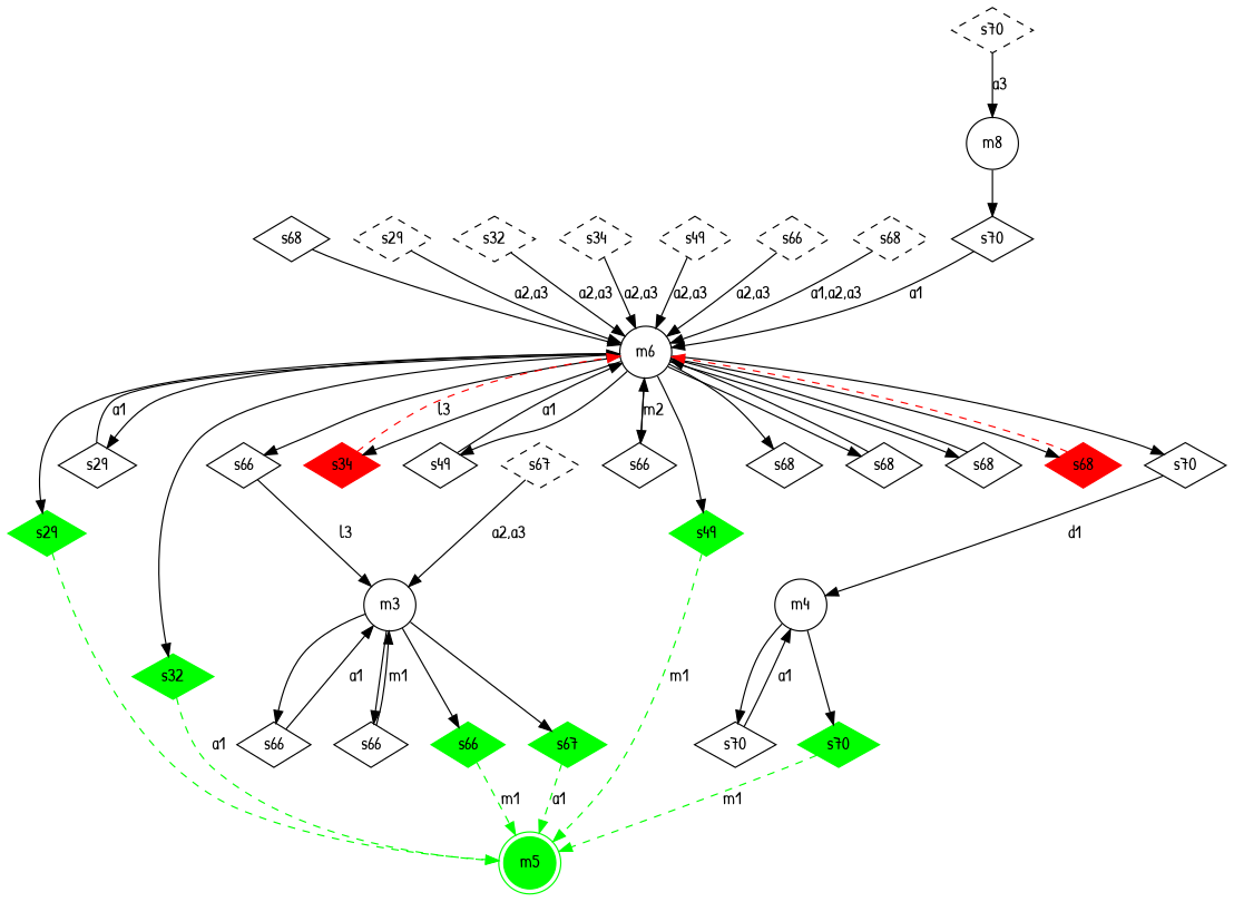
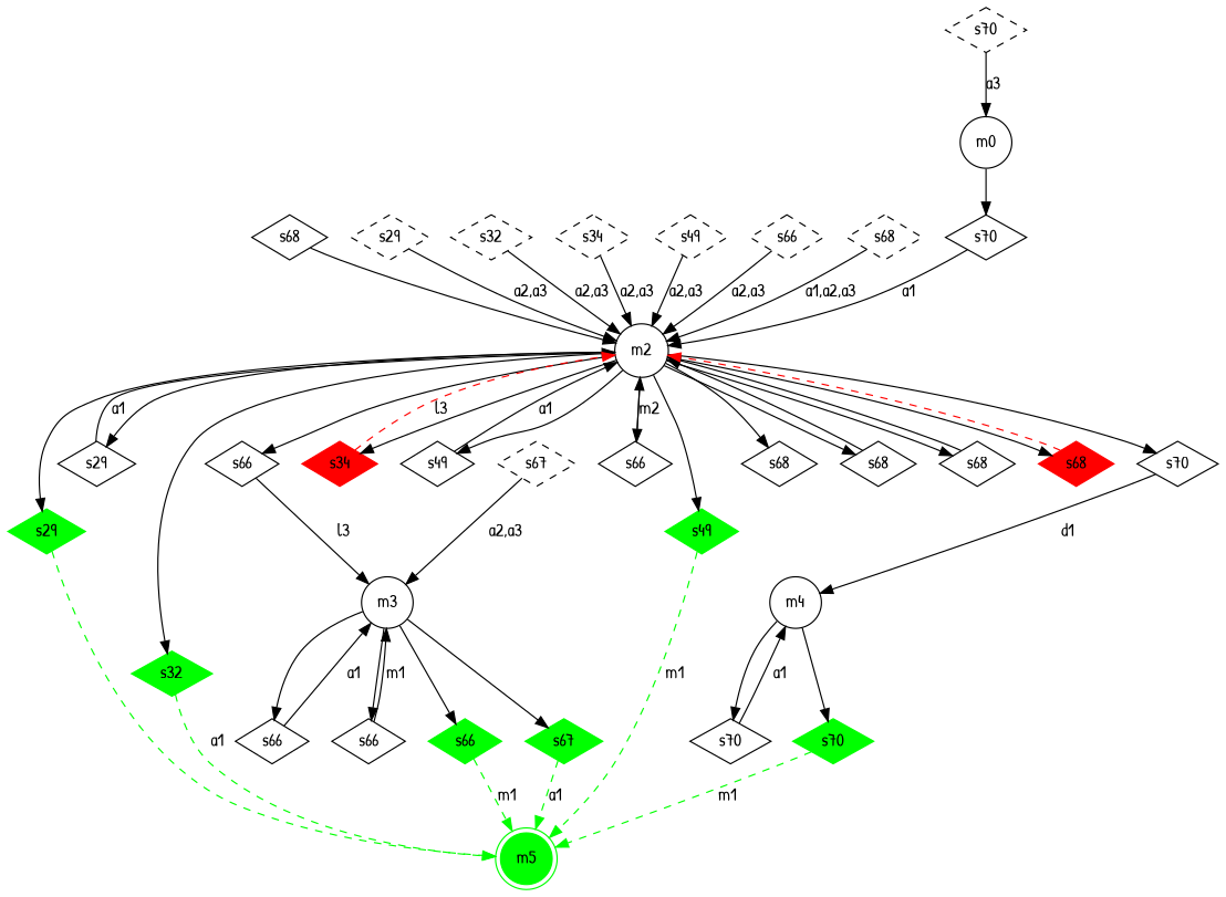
  digraph {
    fontname="Patrick Hand"
    node [fontname="Patrick Hand" shape=diamond]
    edge [fontname="Patrick Hand"]
-   m0 [shape=circle label=m8]
+   m0 [shape=circle]
    n2 [label=s70]
-   m2 [shape=circle label=m6]
+   m2 [shape=circle]
    m4 [shape=circle]
    n5 [label=s70]
    n6 [color=green label=s70 style=filled]
    m5 [color=green shape=doublecircle style=filled]
    m3 [shape=circle]
    n9 [label=s66]
    n10 [label=s66]
    n11 [color=green label=s66 style=filled]
    n12 [color=green label=s67 style=filled]
    n13 [label=s29]
    n14 [color=green label=s29 style=filled]
    n15 [color=green label=s32 style=filled]
    n16 [color=red label=s34 style=filled]
    n17 [label=s49]
    n18 [color=green label=s49 style=filled]
    n19 [label=s66]
    n20 [label=s66]
    n21 [label=s68]
    n22 [label=s68]
    n23 [label=s68]
    n24 [color=red label=s68 style=filled]
    n25 [label=s70]
    n26 [label=s68]
    n27 [label=s29 style=dashed]
    n28 [label=s32 style=dashed]
    n29 [label=s34 style=dashed]
    n30 [label=s49 style=dashed]
    n31 [label=s66 style=dashed]
    n32 [label=s67 style=dashed]
    n33 [label=s68 style=dashed]
    n34 [label=s70 style=dashed]
    m0 -> n2
    n2 -> m2 [label=a1]
    m2 -> n13
    m2 -> n14
    m2 -> n15
    m2 -> n16
    m2 -> n17
    m2 -> n18
    m2 -> n19
    m2 -> n20
    m2 -> n21
    m2 -> n22
    m2 -> n23
    m2 -> n24
    m2 -> n25
    m4 -> n5
    m4 -> n6
    n5 -> m4 [label=a1]
    n6 -> m5 [color=green label=m1 style=dashed]
    m3 -> n9
    m3 -> n10
    m3 -> n11
    m3 -> n12
    n9 -> m3 [label=a1]
    n10 -> m3 [label=m1]
    n11 -> m5 [color=green label=m1 style=dashed]
    n12 -> m5 [color=green label=a1 style=dashed]
    n13 -> m2 [label=a1]
    n14 -> m5 [color=green style=dashed]
    n15 -> m5 [color=green label=a1 style=dashed]
    n16 -> m2 [color=red label=l3 style=dashed]
    n17 -> m2 [label=a1]
    n18 -> m5 [color=green label=m1 style=dashed]
    n19 -> m2 [label=m2]
    n20 -> m3 [label=l3]
    n22 -> m2
    n23 -> m2
    n24 -> m2 [color=red style=dashed]
    n25 -> m4 [label=d1]
    n26 -> m2
    n27 -> m2 [label="a2,a3"]
    n28 -> m2 [label="a2,a3"]
    n29 -> m2 [label="a2,a3"]
    n30 -> m2 [label="a2,a3"]
    n31 -> m2 [label="a2,a3"]
    n32 -> m3 [label="a2,a3"]
    n33 -> m2 [label="a1,a2,a3"]
    n34 -> m0 [label=a3]
  }
